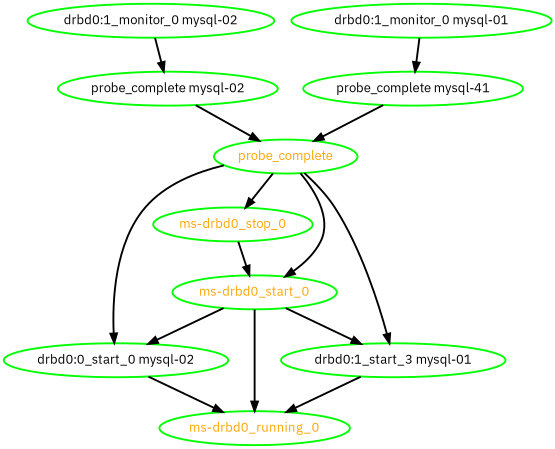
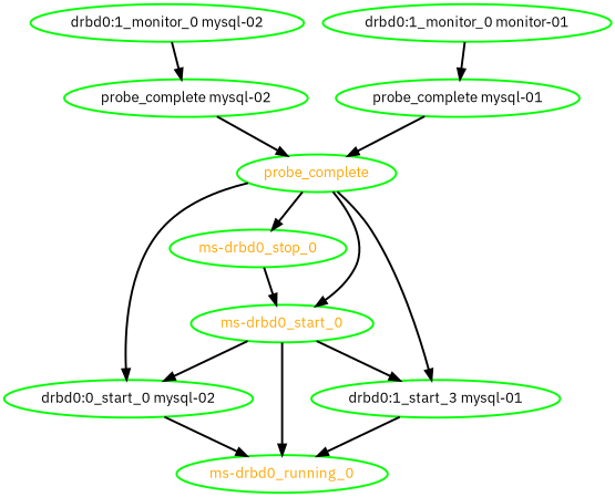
  digraph {
    fontname="IBM Plex Sans"
    node [color=green fontcolor=black fontname="IBM Plex Sans" style=bold]
    edge [fontname="IBM Plex Sans" style=bold]
    n1 [label="drbd0:1_monitor_0 mysql-02"]
    "probe_complete mysql-02"
    probe_complete [fontcolor=orange]
    "drbd0:0_start_0 mysql-02"
    n5 [label="drbd0:1_start_3 mysql-01"]
    "ms-drbd0_start_0" [fontcolor=orange]
    "ms-drbd0_stop_0" [fontcolor=orange]
    "ms-drbd0_running_0" [fontcolor=orange]
-   "drbd0:1_monitor_0 mysql-01"
-   "probe_complete mysql-01" [label="probe_complete mysql-41"]
+   "drbd0:1_monitor_0 mysql-01" [label="drbd0:1_monitor_0 monitor-01"]
+   "probe_complete mysql-01"
    n1 -> "probe_complete mysql-02"
    "probe_complete mysql-02" -> probe_complete
    probe_complete -> "drbd0:0_start_0 mysql-02"
    probe_complete -> n5
    probe_complete -> "ms-drbd0_start_0"
    probe_complete -> "ms-drbd0_stop_0"
    "drbd0:0_start_0 mysql-02" -> "ms-drbd0_running_0"
    n5 -> "ms-drbd0_running_0"
    "ms-drbd0_start_0" -> "drbd0:0_start_0 mysql-02"
    "ms-drbd0_start_0" -> n5
    "ms-drbd0_start_0" -> "ms-drbd0_running_0"
    "ms-drbd0_stop_0" -> "ms-drbd0_start_0"
    "drbd0:1_monitor_0 mysql-01" -> "probe_complete mysql-01"
    "probe_complete mysql-01" -> probe_complete
  }
